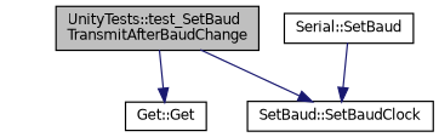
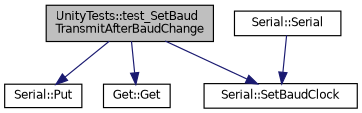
  digraph {
    rankdir=TB
    node [color=black fillcolor=white fontname=Helvetica fontsize=10 shape=record style=filled]
    edge [color=midnightblue fontname=Helvetica fontsize=10 labelfontname=Helvetica labelfontsize=10 style=solid]
    n1 [fillcolor=grey75 fontcolor=black height=0.2 label="UnityTests::test_SetBaud\lTransmitAfterBaudChange" width=0.4]
+   n2 [height=0.2 label="Serial::Put" width=0.4]
    n3 [height=0.2 label="Get::Get" width=0.4]
-   n4 [height=0.2 label="SetBaud::SetBaudClock" width=0.4]
-   n5 [height=0.2 label="Serial::SetBaud" width=0.4]
+   n4 [height=0.2 label="Serial::SetBaudClock" width=0.4]
+   n5 [height=0.2 label="Serial::Serial" width=0.4]
+   n1 -> n2
    n1 -> n3
    n1 -> n4
    n5 -> n4
  }
